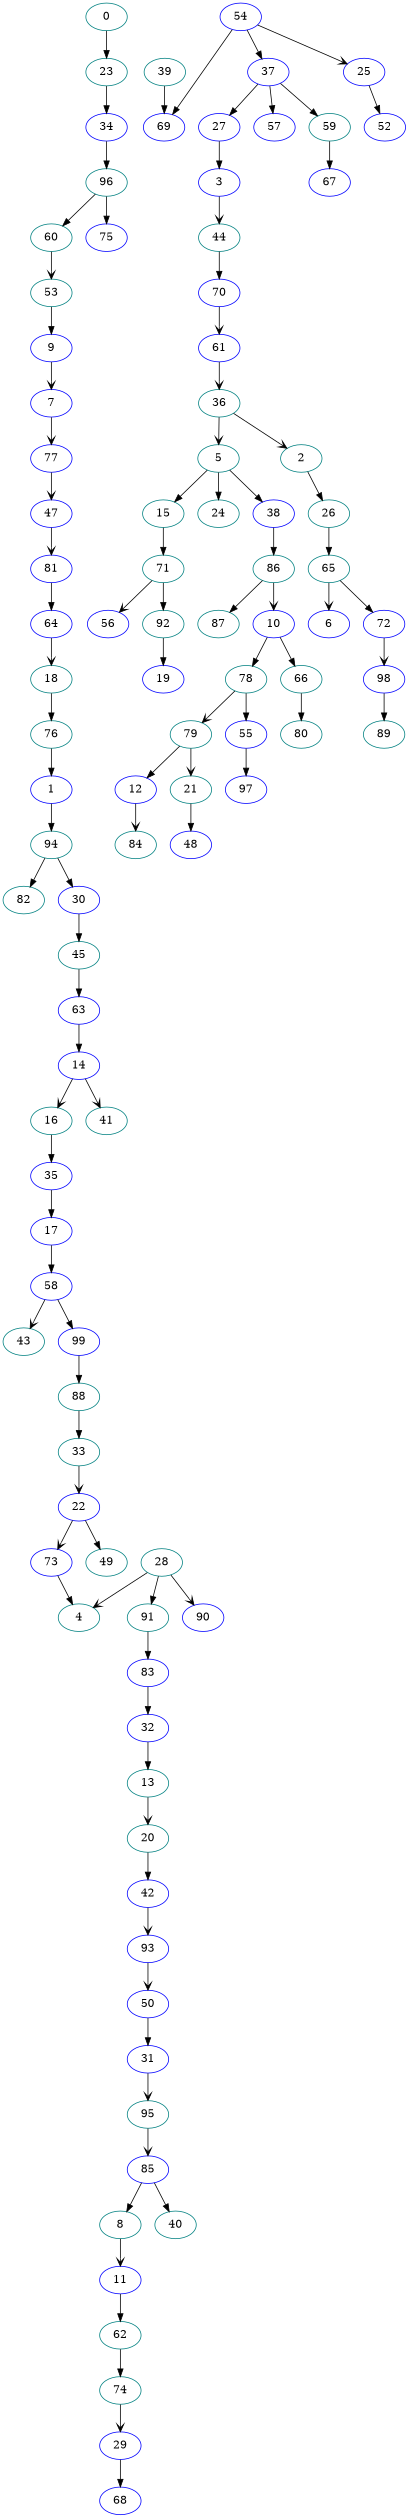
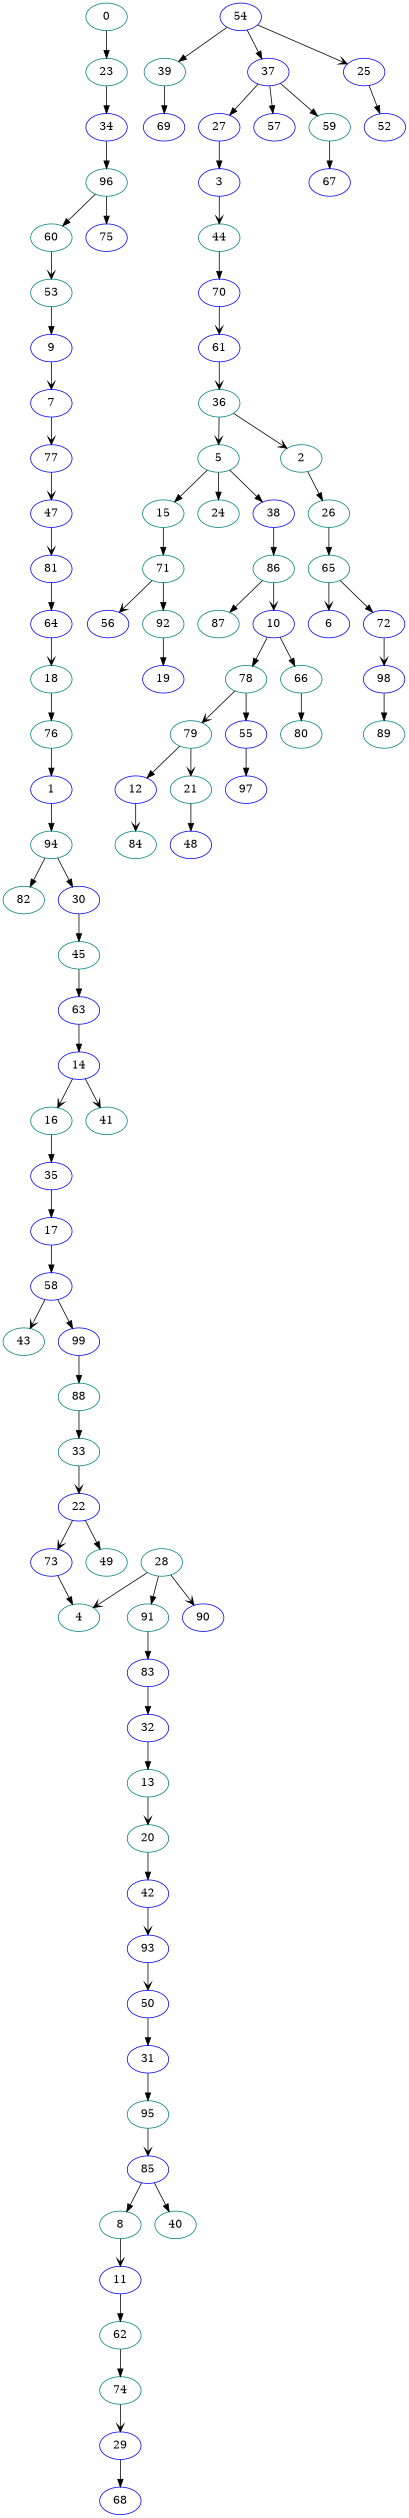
  digraph {
    node [color=blue]
    edge [arrowhead=normal]
    n1 [color=teal label=0]
    n2 [color=teal label=23]
    n3 [label=34]
    n4 [color=teal label=96]
    n5 [color=teal label=60]
    n6 [label=75]
    n7 [color=teal label=53]
    n8 [label=9]
    n9 [label=7]
    n10 [label=77]
    n11 [label=47]
    n12 [label=81]
    n13 [label=64]
    n14 [color=teal label=18]
    n15 [color=teal label=76]
    n16 [label=1]
    n17 [color=teal label=94]
    n18 [color=teal label=82]
    n19 [label=30]
    n20 [color=teal label=45]
    n21 [label=63]
    n22 [label=14]
    n23 [color=teal label=16]
    n24 [color=teal label=41]
    n25 [label=35]
    n26 [label=17]
    n27 [label=58]
    n28 [color=teal label=43]
    n29 [label=99]
    n30 [color=teal label=88]
    n31 [color=teal label=33]
    n32 [label=22]
    n33 [label=73]
    n34 [color=teal label=49]
    n35 [color=teal label=4]
    n36 [color=teal label=28]
    n37 [color=teal label=91]
    n38 [label=90]
    n39 [label=83]
    n40 [label=32]
    n41 [color=teal label=13]
    n42 [color=teal label=20]
    n43 [label=42]
    n44 [label=93]
    n45 [label=50]
    n46 [label=31]
    n47 [color=teal label=95]
    n48 [label=85]
    n49 [color=teal label=8]
    n50 [color=teal label=40]
    n51 [label=11]
    n52 [color=teal label=62]
    n53 [color=teal label=74]
    n54 [label=29]
    n55 [label=68]
    n56 [label=54]
    n57 [color=teal label=39]
    n58 [label=37]
    n59 [label=25]
    n60 [label=69]
    n61 [label=27]
    n62 [label=57]
    n63 [color=teal label=59]
    n64 [label=52]
    n65 [label=3]
    n66 [label=67]
    n67 [color=teal label=44]
    n68 [label=70]
    n69 [label=61]
    n70 [color=teal label=36]
    n71 [color=teal label=5]
    n72 [color=teal label=2]
    n73 [color=teal label=15]
    n74 [color=teal label=24]
    n75 [label=38]
    n76 [color=teal label=26]
    n77 [color=teal label=71]
    n78 [color=teal label=86]
    n79 [label=56]
    n80 [color=teal label=92]
    n81 [label=19]
    n82 [color=teal label=87]
    n83 [label=10]
    n84 [color=teal label=78]
    n85 [color=teal label=66]
    n86 [color=teal label=79]
    n87 [label=55]
    n88 [color=teal label=80]
    n89 [label=12]
    n90 [color=teal label=21]
    n91 [label=97]
    n92 [color=teal label=84]
    n93 [label=48]
    n94 [color=teal label=65]
    n95 [label=6]
    n96 [label=72]
    n97 [label=98]
    n98 [color=teal label=89]
    n1 -> n2
    n2 -> n3
    n3 -> n4
    n4 -> n5
    n4 -> n6
    n5 -> n7 [arrowhead=vee]
    n7 -> n8
    n8 -> n9 [arrowhead=vee]
    n9 -> n10 [arrowhead=vee]
    n10 -> n11 [arrowhead=vee]
    n11 -> n12 [arrowhead=vee]
    n12 -> n13
    n13 -> n14 [arrowhead=vee]
    n14 -> n15
    n15 -> n16
    n16 -> n17
    n17 -> n18
    n17 -> n19
    n19 -> n20
    n20 -> n21
    n21 -> n22
    n22 -> n23 [arrowhead=vee]
    n22 -> n24 [arrowhead=vee]
    n23 -> n25
    n25 -> n26
    n26 -> n27
    n27 -> n28 [arrowhead=vee]
    n27 -> n29
    n29 -> n30
    n30 -> n31
    n31 -> n32 [arrowhead=vee]
    n32 -> n33 [arrowhead=vee]
    n32 -> n34
    n33 -> n35
    n36 -> n35 [arrowhead=vee]
    n36 -> n37
    n36 -> n38 [arrowhead=vee]
    n37 -> n39
    n39 -> n40
    n40 -> n41
    n41 -> n42 [arrowhead=vee]
    n42 -> n43
    n43 -> n44 [arrowhead=vee]
    n44 -> n45 [arrowhead=vee]
    n45 -> n46
-   n46 -> n47 [arrowhead=vee]
+   n46 -> n47
    n47 -> n48 [arrowhead=vee]
    n48 -> n49
    n48 -> n50
    n49 -> n51 [arrowhead=vee]
    n51 -> n52
    n52 -> n53
    n53 -> n54 [arrowhead=vee]
    n54 -> n55
-   n56 -> n60
+   n56 -> n57
    n56 -> n58
    n56 -> n59 [arrowhead=vee]
    n57 -> n60
    n58 -> n61
    n58 -> n62
    n58 -> n63
    n59 -> n64
    n61 -> n65
    n63 -> n66
    n65 -> n67 [arrowhead=vee]
    n67 -> n68
    n68 -> n69 [arrowhead=vee]
    n69 -> n70 [arrowhead=vee]
    n70 -> n71 [arrowhead=vee]
    n70 -> n72 [arrowhead=vee]
    n71 -> n73
    n71 -> n74
    n71 -> n75
    n72 -> n76
    n73 -> n77
    n75 -> n78
    n76 -> n94
    n77 -> n79 [arrowhead=vee]
    n77 -> n80
    n78 -> n82
    n78 -> n83 [arrowhead=vee]
    n80 -> n81
    n83 -> n84
    n83 -> n85
    n84 -> n86 [arrowhead=vee]
    n84 -> n87
    n85 -> n88
    n86 -> n89
    n86 -> n90 [arrowhead=vee]
    n87 -> n91
    n89 -> n92 [arrowhead=vee]
    n90 -> n93
    n94 -> n95 [arrowhead=vee]
    n94 -> n96
    n96 -> n97 [arrowhead=vee]
    n97 -> n98
  }
